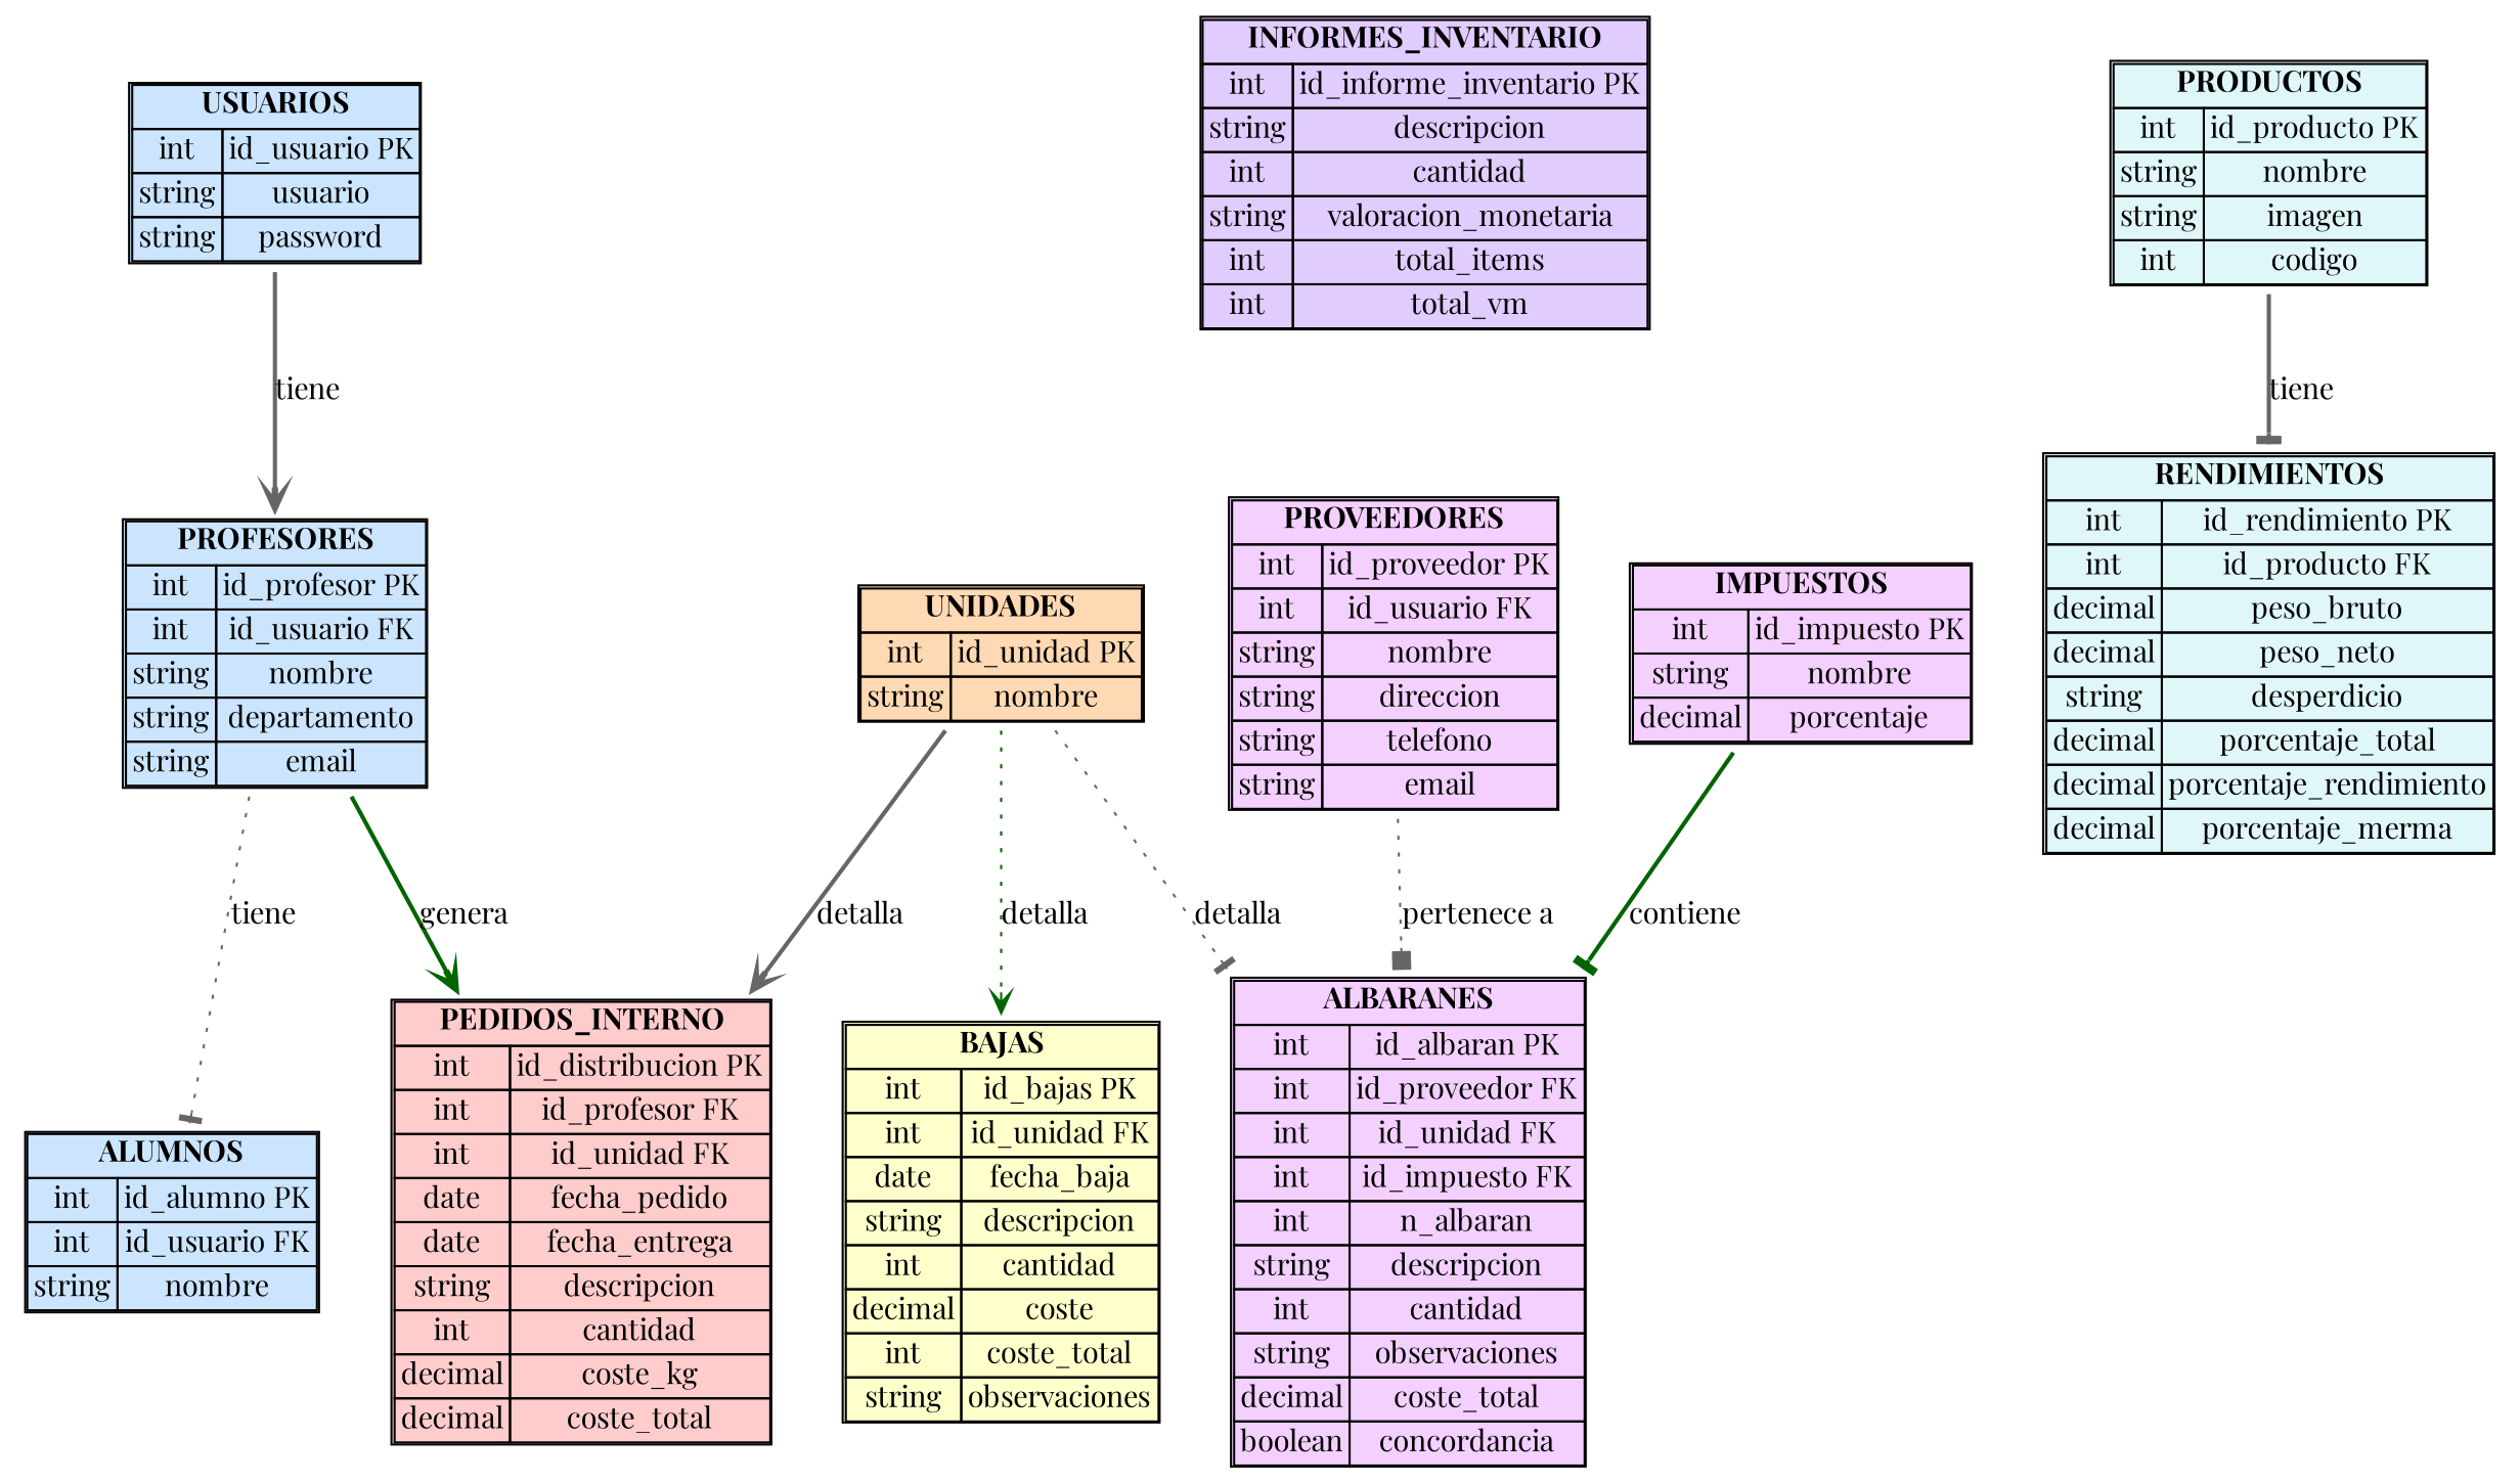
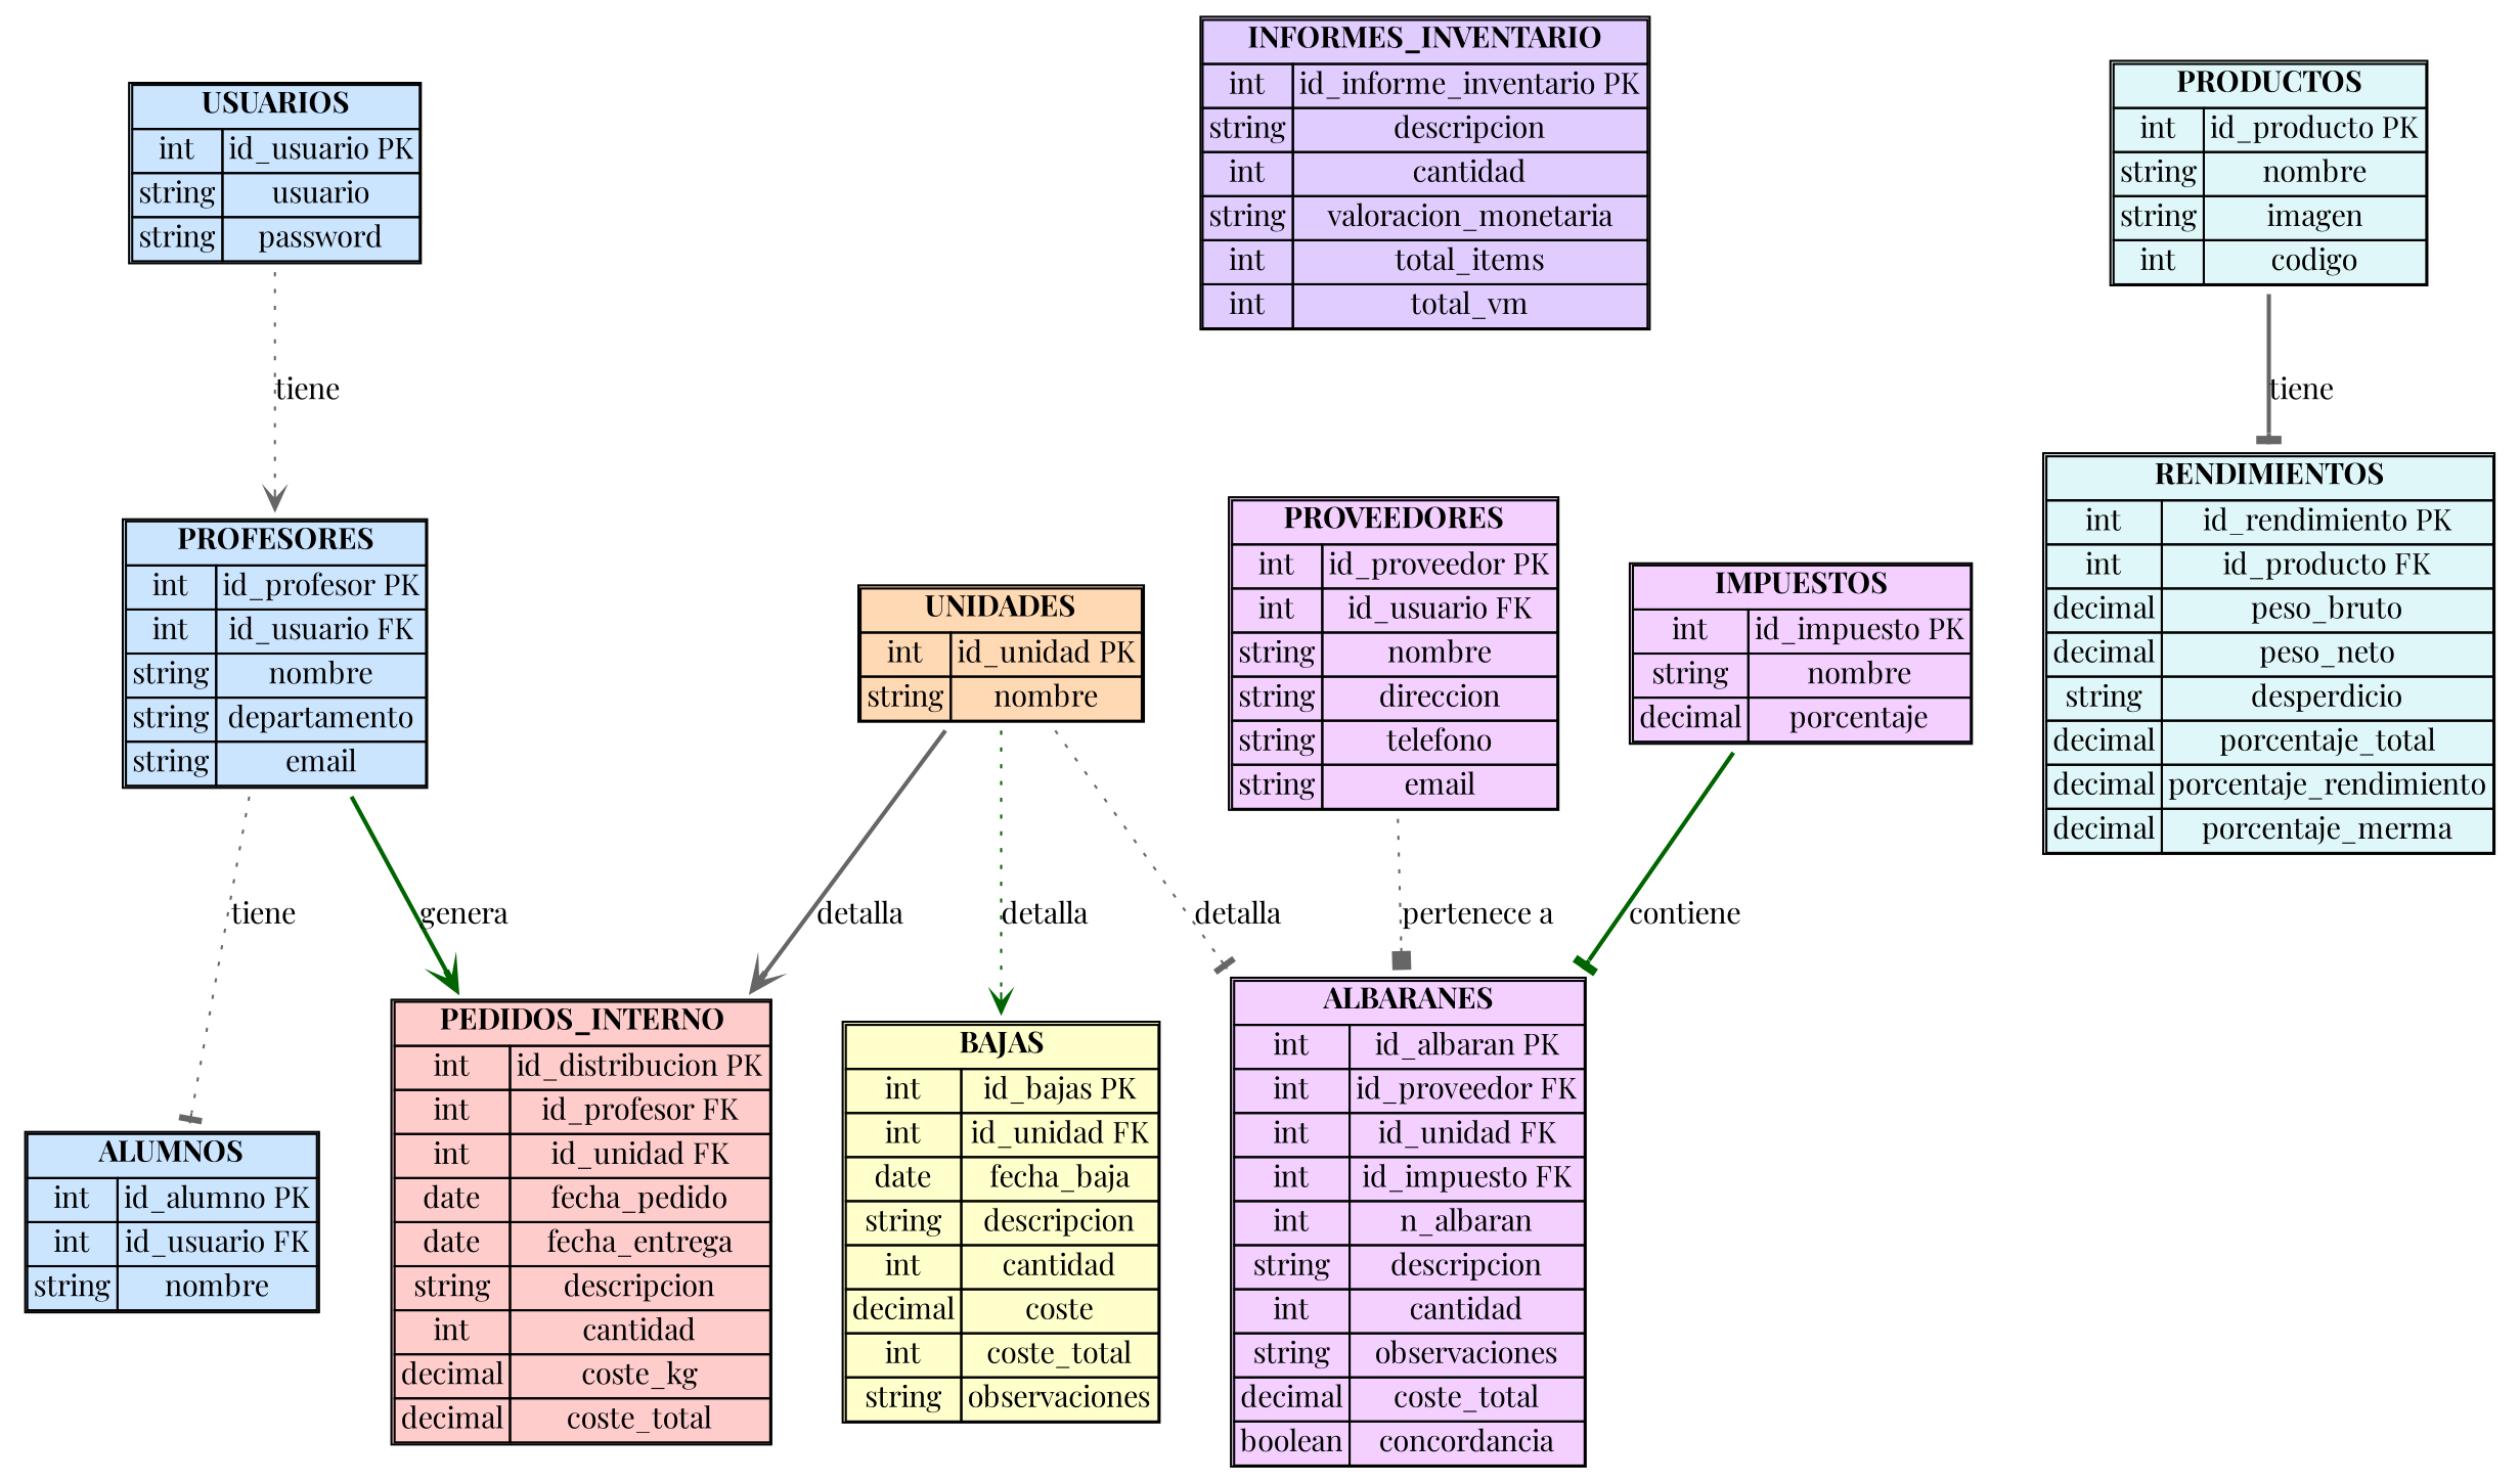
  digraph {
    fontname="Playfair Display"
    rankdir=TB
    node [fontname="Playfair Display" shape=plaintext]
    edge [arrowhead=vee color=gray40 fontname="Playfair Display" style=bold]
    n1 [label=<         <TABLE BORDER="1" CELLBORDER="1" CELLSPACING="0" BGCOLOR="#cce5ff">         <TR><TD COLSPAN="2"><B>USUARIOS</B></TD></TR>         <TR><TD>int</TD><TD>id_usuario PK</TD></TR>         <TR><TD>string</TD><TD>usuario</TD></TR>         <TR><TD>string</TD><TD>password</TD></TR>         </TABLE>     >]
    n2 [label=<         <TABLE BORDER="1" CELLBORDER="1" CELLSPACING="0" BGCOLOR="#cce5ff">         <TR><TD COLSPAN="2"><B>PROFESORES</B></TD></TR>         <TR><TD>int</TD><TD>id_profesor PK</TD></TR>         <TR><TD>int</TD><TD>id_usuario FK</TD></TR>         <TR><TD>string</TD><TD>nombre</TD></TR>         <TR><TD>string</TD><TD>departamento</TD></TR>         <TR><TD>string</TD><TD>email</TD></TR>         </TABLE>     >]
    n3 [label=<         <TABLE BORDER="1" CELLBORDER="1" CELLSPACING="0" BGCOLOR="#cce5ff">         <TR><TD COLSPAN="2"><B>ALUMNOS</B></TD></TR>         <TR><TD>int</TD><TD>id_alumno PK</TD></TR>         <TR><TD>int</TD><TD>id_usuario FK</TD></TR>         <TR><TD>string</TD><TD>nombre</TD></TR>         </TABLE>     >]
    n4 [label=<         <TABLE BORDER="1" CELLBORDER="1" CELLSPACING="0" BGCOLOR="#ffcccc">         <TR><TD COLSPAN="2"><B>PEDIDOS_INTERNO</B></TD></TR>         <TR><TD>int</TD><TD>id_distribucion PK</TD></TR>         <TR><TD>int</TD><TD>id_profesor FK</TD></TR>         <TR><TD>int</TD><TD>id_unidad FK</TD></TR>         <TR><TD>date</TD><TD>fecha_pedido</TD></TR>         <TR><TD>date</TD><TD>fecha_entrega</TD></TR>         <TR><TD>string</TD><TD>descripcion</TD></TR>         <TR><TD>int</TD><TD>cantidad</TD></TR>         <TR><TD>decimal</TD><TD>coste_kg</TD></TR>         <TR><TD>decimal</TD><TD>coste_total</TD></TR>         </TABLE>     >]
    n5 [label=<         <TABLE BORDER="1" CELLBORDER="1" CELLSPACING="0" BGCOLOR="#f3d0ff">         <TR><TD COLSPAN="2"><B>PROVEEDORES</B></TD></TR>         <TR><TD>int</TD><TD>id_proveedor PK</TD></TR>         <TR><TD>int</TD><TD>id_usuario FK</TD></TR>         <TR><TD>string</TD><TD>nombre</TD></TR>         <TR><TD>string</TD><TD>direccion</TD></TR>         <TR><TD>string</TD><TD>telefono</TD></TR>         <TR><TD>string</TD><TD>email</TD></TR>         </TABLE>     >]
    n6 [label=<         <TABLE BORDER="1" CELLBORDER="1" CELLSPACING="0" BGCOLOR="#f3d0ff">         <TR><TD COLSPAN="2"><B>ALBARANES</B></TD></TR>         <TR><TD>int</TD><TD>id_albaran PK</TD></TR>         <TR><TD>int</TD><TD>id_proveedor FK</TD></TR>         <TR><TD>int</TD><TD>id_unidad FK</TD></TR>         <TR><TD>int</TD><TD>id_impuesto FK</TD></TR>         <TR><TD>int</TD><TD>n_albaran</TD></TR>         <TR><TD>string</TD><TD>descripcion</TD></TR>         <TR><TD>int</TD><TD>cantidad</TD></TR>         <TR><TD>string</TD><TD>observaciones</TD></TR>         <TR><TD>decimal</TD><TD>coste_total</TD></TR>         <TR><TD>boolean</TD><TD>concordancia</TD></TR>         </TABLE>     >]
    n7 [label=<         <TABLE BORDER="1" CELLBORDER="1" CELLSPACING="0" BGCOLOR="#f3d0ff">         <TR><TD COLSPAN="2"><B>IMPUESTOS</B></TD></TR>         <TR><TD>int</TD><TD>id_impuesto PK</TD></TR>         <TR><TD>string</TD><TD>nombre</TD></TR>         <TR><TD>decimal</TD><TD>porcentaje</TD></TR>         </TABLE>     >]
    n8 [label=<         <TABLE BORDER="1" CELLBORDER="1" CELLSPACING="0" BGCOLOR="#ffd9b3">         <TR><TD COLSPAN="2"><B>UNIDADES</B></TD></TR>         <TR><TD>int</TD><TD>id_unidad PK</TD></TR>         <TR><TD>string</TD><TD>nombre</TD></TR>         </TABLE>     >]
    n9 [label=<         <TABLE BORDER="1" CELLBORDER="1" CELLSPACING="0" BGCOLOR="#ffffcc">         <TR><TD COLSPAN="2"><B>BAJAS</B></TD></TR>         <TR><TD>int</TD><TD>id_bajas PK</TD></TR>         <TR><TD>int</TD><TD>id_unidad FK</TD></TR>         <TR><TD>date</TD><TD>fecha_baja</TD></TR>         <TR><TD>string</TD><TD>descripcion</TD></TR>         <TR><TD>int</TD><TD>cantidad</TD></TR>         <TR><TD>decimal</TD><TD>coste</TD></TR>         <TR><TD>int</TD><TD>coste_total</TD></TR>         <TR><TD>string</TD><TD>observaciones</TD></TR>         </TABLE>     >]
    n10 [label=<         <TABLE BORDER="1" CELLBORDER="1" CELLSPACING="0" BGCOLOR="#e0ccff">         <TR><TD COLSPAN="2"><B>INFORMES_INVENTARIO</B></TD></TR>         <TR><TD>int</TD><TD>id_informe_inventario PK</TD></TR>         <TR><TD>string</TD><TD>descripcion</TD></TR>         <TR><TD>int</TD><TD>cantidad</TD></TR>         <TR><TD>string</TD><TD>valoracion_monetaria</TD></TR>         <TR><TD>int</TD><TD>total_items</TD></TR>         <TR><TD>int</TD><TD>total_vm</TD></TR>         </TABLE>     >]
    n11 [label=<         <TABLE BORDER="1" CELLBORDER="1" CELLSPACING="0" BGCOLOR="#e0f7fa">         <TR><TD COLSPAN="2"><B>PRODUCTOS</B></TD></TR>         <TR><TD>int</TD><TD>id_producto PK</TD></TR>         <TR><TD>string</TD><TD>nombre</TD></TR>         <TR><TD>string</TD><TD>imagen</TD></TR>         <TR><TD>int</TD><TD>codigo</TD></TR>         </TABLE>     >]
    n12 [label=<         <TABLE BORDER="1" CELLBORDER="1" CELLSPACING="0" BGCOLOR="#e0f7fa">         <TR><TD COLSPAN="2"><B>RENDIMIENTOS</B></TD></TR>         <TR><TD>int</TD><TD>id_rendimiento PK</TD></TR>         <TR><TD>int</TD><TD>id_producto FK</TD></TR>         <TR><TD>decimal</TD><TD>peso_bruto</TD></TR>         <TR><TD>decimal</TD><TD>peso_neto</TD></TR>         <TR><TD>string</TD><TD>desperdicio</TD></TR>         <TR><TD>decimal</TD><TD>porcentaje_total</TD></TR>         <TR><TD>decimal</TD><TD>porcentaje_rendimiento</TD></TR>         <TR><TD>decimal</TD><TD>porcentaje_merma</TD></TR>         </TABLE>     >]
-   n1 -> n2 [label=tiene]
+   n1 -> n2 [label=tiene style=dotted]
    n2 -> n3 [arrowhead=tee label=tiene style=dotted]
    n2 -> n4 [color=darkgreen label=genera]
    n5 -> n6 [arrowhead=box label="pertenece a" style=dotted]
    n7 -> n6 [arrowhead=tee color=darkgreen label=contiene]
    n8 -> n4 [label=detalla]
    n8 -> n6 [arrowhead=tee label=detalla style=dotted]
    n8 -> n9 [color=darkgreen label=detalla style=dotted]
    n11 -> n12 [arrowhead=tee label=tiene]
  }
